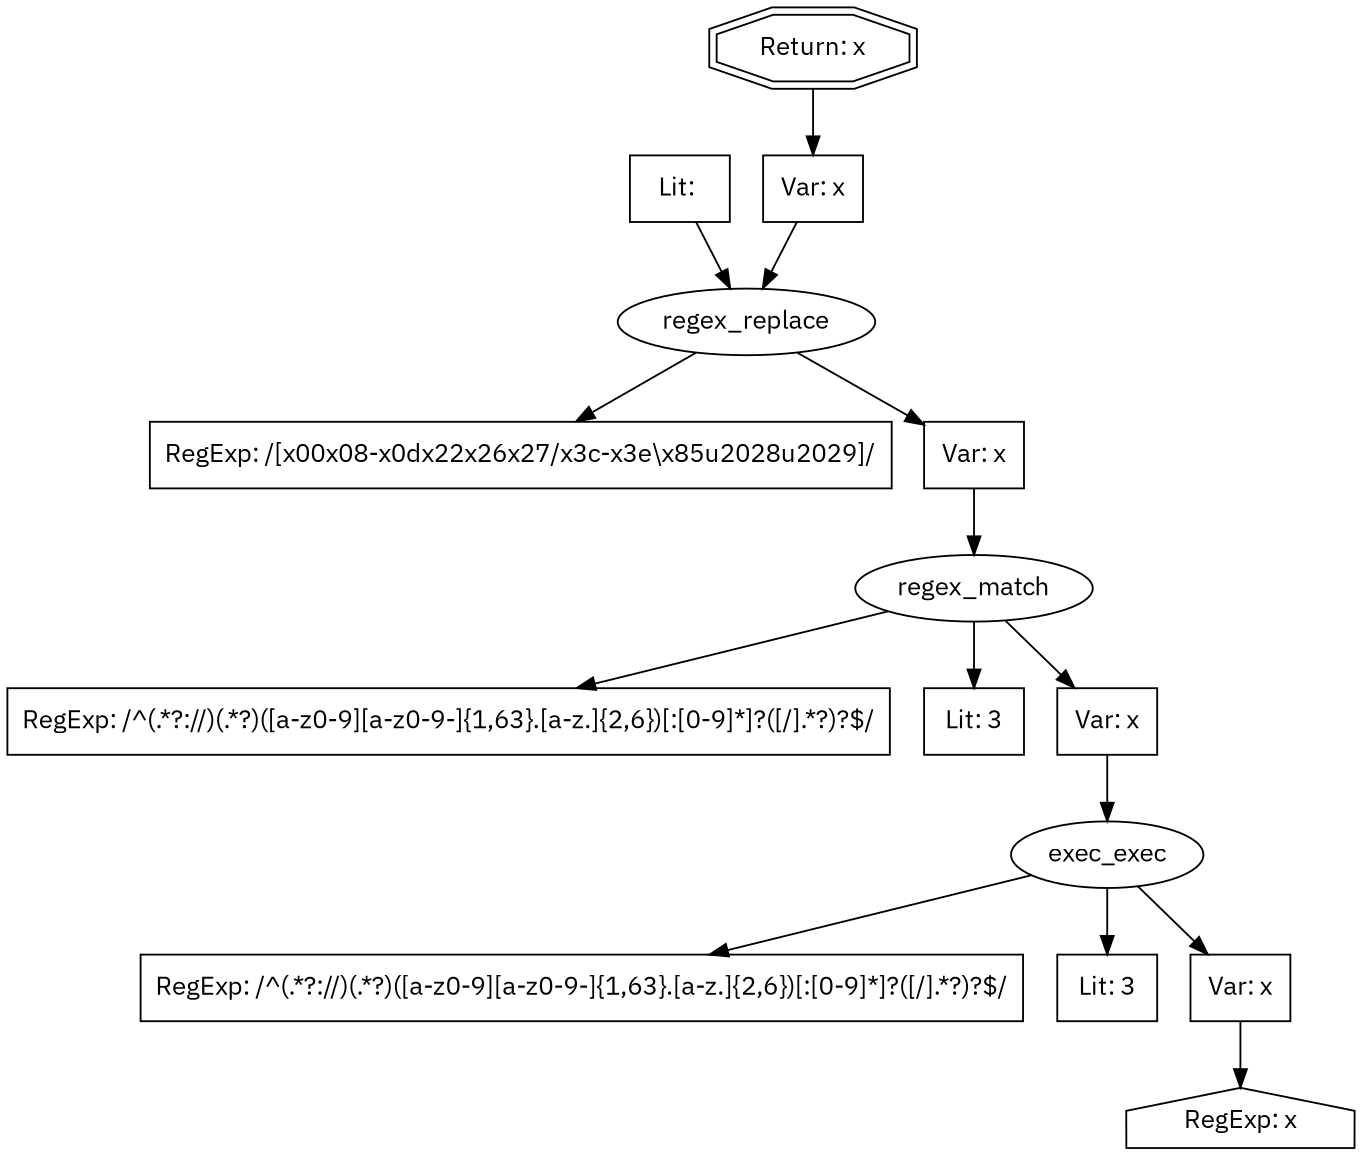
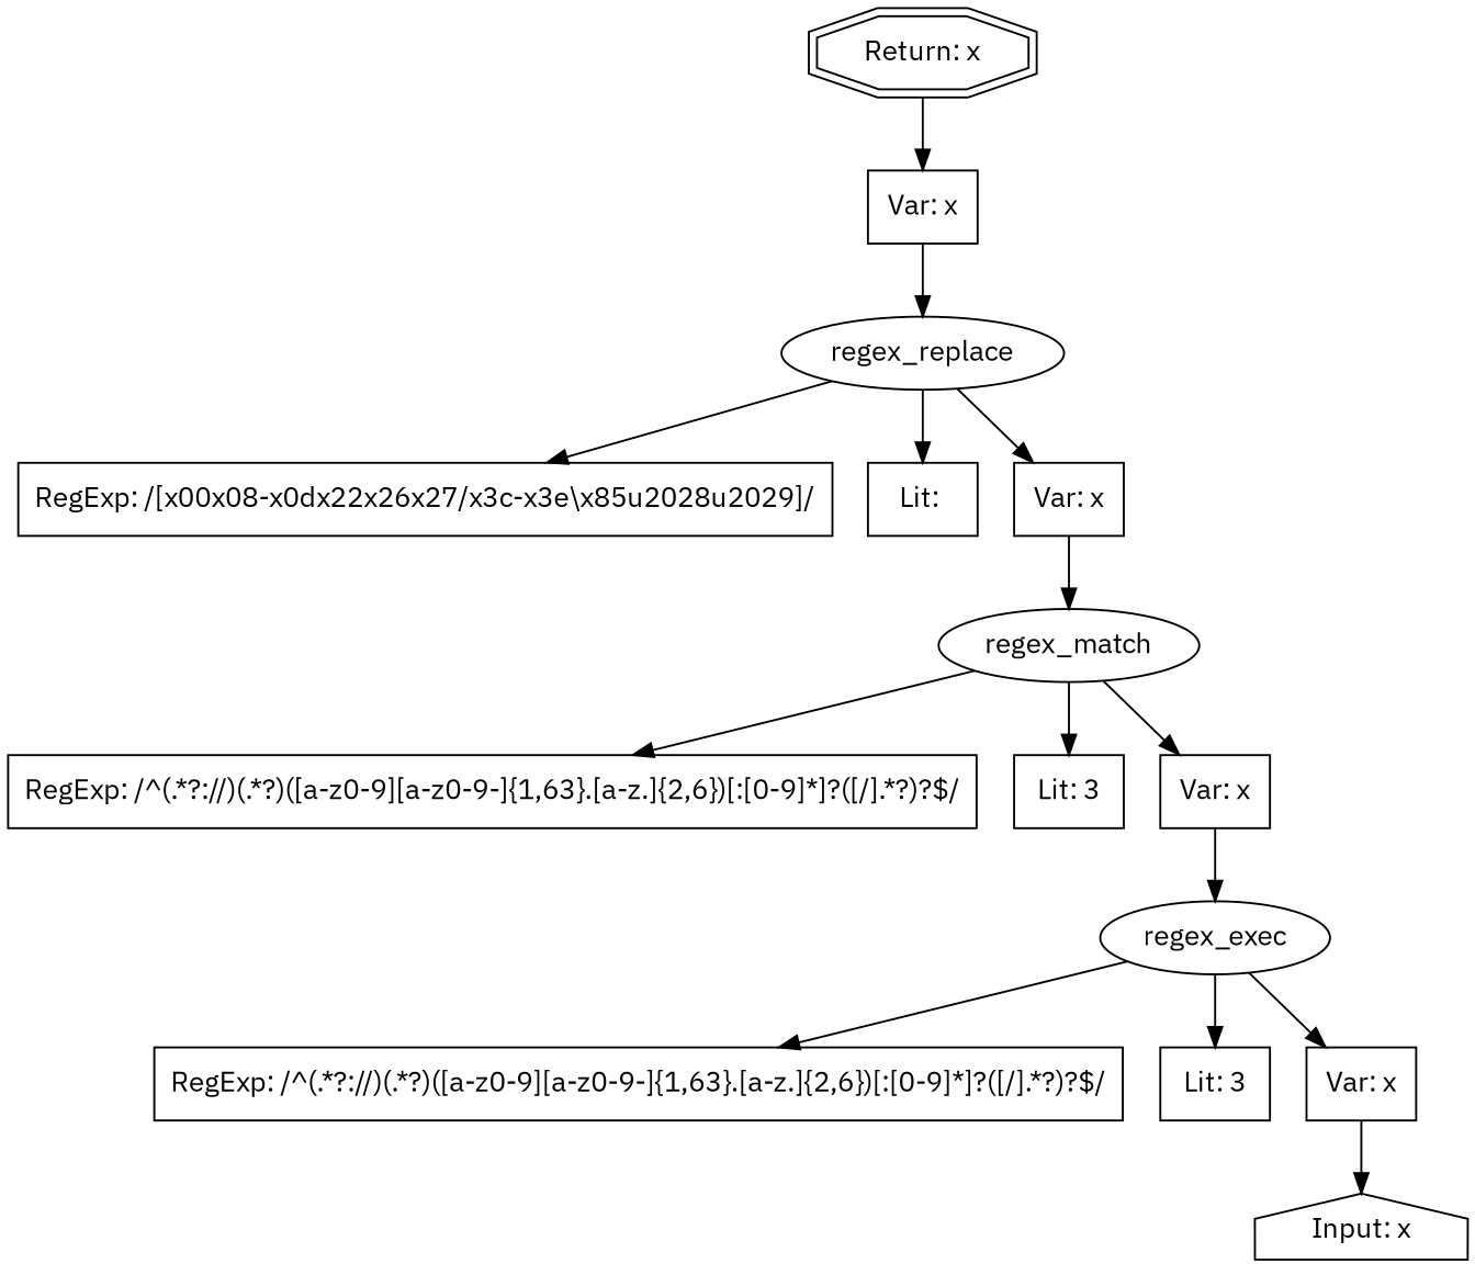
  digraph {
    fontname="IBM Plex Sans"
    node [fontname="IBM Plex Sans" shape=box]
    edge [fontname="IBM Plex Sans"]
-   n1 [label="RegExp: x" shape=house]
-   n2 [label=exec_exec shape=ellipse]
+   n1 [label="Input: x" shape=house]
+   n2 [label=regex_exec shape=ellipse]
    n3 [label="RegExp: /^(.*?:\/\/)(.*?)([a-z0-9][a-z0-9\-]{1,63}\.[a-z\.]{2,6})[:[0-9]*]?([\/].*?)?$/"]
    n4 [label="Lit: 3"]
    n5 [label="Var: x"]
    n6 [label=regex_match shape=ellipse]
    n7 [label="RegExp: /^(.*?:\/\/)(.*?)([a-z0-9][a-z0-9\-]{1,63}\.[a-z\.]{2,6})[:[0-9]*]?([\/].*?)?$/"]
    n8 [label="Lit: 3"]
    n9 [label="Var: x"]
    n10 [label=regex_replace shape=ellipse]
    n11 [label="RegExp: /[\x00\x08-\x0d\x22\x26\x27\/\x3c-\x3e\\\x85\u2028\u2029]/"]
    n12 [label="Lit: "]
    n13 [label="Var: x"]
    n14 [label="Var: x"]
    n15 [label="Return: x" shape=doubleoctagon]
    n2 -> n3
    n2 -> n4
    n2 -> n5
    n5 -> n1
    n6 -> n7
    n6 -> n8
    n6 -> n9
    n9 -> n2
    n10 -> n11
-   n12 -> n10
+   n10 -> n12
    n10 -> n13
    n13 -> n6
    n14 -> n10
    n15 -> n14
  }
